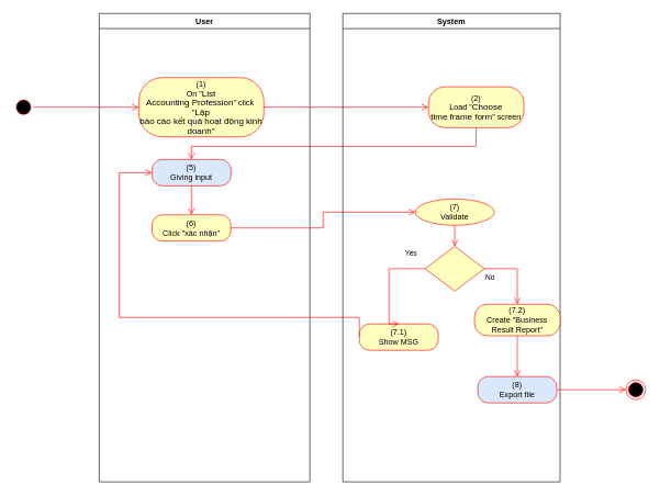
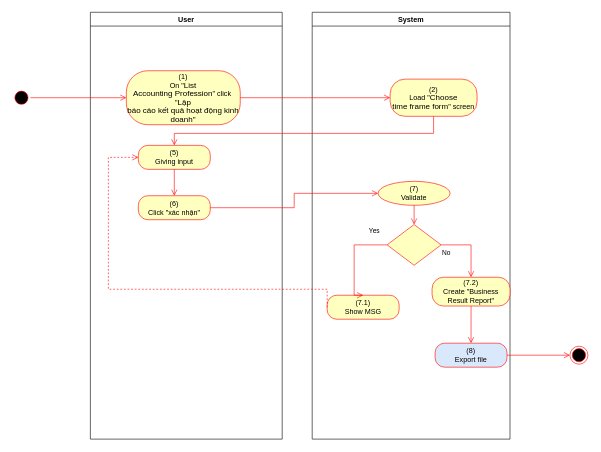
  <mxCell id="0" />
  <mxCell id="1" parent="0" />
  <mxCell id="2" value="User" style="swimlane;whiteSpace=wrap" vertex="1" parent="1"><mxGeometry x="150" y="20" width="320" height="712" as="geometry"><mxRectangle x="120" y="128" width="60" height="23" as="alternateBounds" /></mxGeometry></mxCell>
  <mxCell id="3" value="&lt;span&gt;(1)&lt;/span&gt;&lt;br style=&quot;padding: 0px ; margin: 0px&quot;&gt;&lt;span&gt;On &quot;&lt;/span&gt;&lt;span lang=&quot;EN-GB&quot; style=&quot;font-size: 10pt ; line-height: 107% ; font-family: &amp;#34;arial&amp;#34; , sans-serif&quot;&gt;List&lt;br&gt;Accounting Profession&lt;/span&gt;&lt;span&gt;&quot; click&amp;nbsp;&lt;/span&gt;&lt;br style=&quot;padding: 0px ; margin: 0px&quot;&gt;&lt;span&gt;&quot;&lt;/span&gt;&lt;span lang=&quot;EN-GB&quot; style=&quot;font-size: 10pt ; line-height: 107% ; font-family: &amp;#34;arial&amp;#34; , sans-serif&quot;&gt;Lập&lt;br&gt;báo cáo kết quả hoạt động kinh doanh&quot;&lt;br&gt;&lt;/span&gt;" style="rounded=1;whiteSpace=wrap;html=1;arcSize=40;fontColor=#000000;fillColor=#ffffc0;strokeColor=#ff0000;" vertex="1" parent="2"><mxGeometry x="60" y="97.5" width="190" height="90" as="geometry" /></mxCell>
- <mxCell id="4" value="(5)&lt;br&gt;Giving input" style="rounded=1;whiteSpace=wrap;html=1;arcSize=40;fontColor=#000000;fillColor=#dae8fc;strokeColor=#ff0000;" vertex="1" parent="2"><mxGeometry x="80" y="222" width="120" height="40" as="geometry" /></mxCell>
+ <mxCell id="4" value="(5)&lt;br&gt;Giving input" style="rounded=1;whiteSpace=wrap;html=1;arcSize=40;fontColor=#000000;fillColor=#ffffc0;strokeColor=#ff0000;" vertex="1" parent="2"><mxGeometry x="80" y="222" width="120" height="40" as="geometry" /></mxCell>
  <mxCell id="5" value="(6)&lt;br&gt;Click &quot;xác nhận&quot;" style="rounded=1;whiteSpace=wrap;html=1;arcSize=40;fontColor=#000000;fillColor=#ffffc0;strokeColor=#ff0000;" vertex="1" parent="2"><mxGeometry x="80" y="306" width="120" height="40" as="geometry" /></mxCell>
  <mxCell id="6" value="" style="edgeStyle=orthogonalEdgeStyle;html=1;verticalAlign=bottom;endArrow=open;endSize=8;strokeColor=#ff0000;rounded=0;entryX=0.5;entryY=0;entryDx=0;entryDy=0;exitX=0.5;exitY=1;exitDx=0;exitDy=0;" edge="1" parent="2" source="4" target="5"><mxGeometry relative="1" as="geometry"><mxPoint x="500" y="242" as="targetPoint" /><mxPoint x="290" y="242" as="sourcePoint" /></mxGeometry></mxCell>
  <mxCell id="7" value="System" style="swimlane;whiteSpace=wrap;startSize=23;" vertex="1" parent="1"><mxGeometry x="520" y="20" width="330" height="712" as="geometry" /></mxCell>
  <mxCell id="8" value="(2)&lt;br&gt;Load &quot;&lt;span lang=&quot;EN-GB&quot; style=&quot;font-size: 10pt ; line-height: 107% ; font-family: &amp;#34;arial&amp;#34; , sans-serif&quot;&gt;Choose&lt;br/&gt;time frame form&lt;/span&gt;&quot; screen" style="rounded=1;whiteSpace=wrap;html=1;arcSize=40;fontColor=#000000;fillColor=#ffffc0;strokeColor=#ff0000;" vertex="1" parent="7"><mxGeometry x="130" y="111.5" width="145" height="62" as="geometry" /></mxCell>
  <mxCell id="9" value="(7)&lt;br&gt;Validate" style="ellipse;whiteSpace=wrap;html=1;arcSize=40;fontColor=#000000;fillColor=#ffffc0;strokeColor=#ff0000;" vertex="1" parent="7"><mxGeometry x="110" y="282" width="120" height="40" as="geometry" /></mxCell>
  <mxCell id="10" value="" style="edgeStyle=orthogonalEdgeStyle;html=1;verticalAlign=bottom;endArrow=open;endSize=8;strokeColor=#ff0000;rounded=0;entryX=0.5;entryY=0;entryDx=0;entryDy=0;" edge="1" parent="7" source="9" target="11"><mxGeometry relative="1" as="geometry"><mxPoint x="165" y="442" as="targetPoint" /></mxGeometry></mxCell>
  <mxCell id="11" value="" style="rhombus;whiteSpace=wrap;html=1;fillColor=#ffffc0;strokeColor=#ff0000;" vertex="1" parent="7"><mxGeometry x="125" y="354" width="90" height="68" as="geometry" /></mxCell>
  <mxCell id="12" value="No" style="edgeStyle=orthogonalEdgeStyle;html=1;align=left;verticalAlign=top;endArrow=open;endSize=8;strokeColor=#ff0000;rounded=0;exitX=1;exitY=0.5;exitDx=0;exitDy=0;" edge="1" parent="7" source="11" target="13"><mxGeometry x="-1" relative="1" as="geometry"><mxPoint x="170" y="552" as="targetPoint" /></mxGeometry></mxCell>
  <mxCell id="13" value="(7.2)&lt;br&gt;Create &quot;Business Result Report&quot;" style="rounded=1;whiteSpace=wrap;html=1;arcSize=40;fontColor=#000000;fillColor=#ffffc0;strokeColor=#ff0000;" vertex="1" parent="7"><mxGeometry x="200" y="442" width="130" height="48" as="geometry" /></mxCell>
  <mxCell id="14" value="(8)&lt;br&gt;Export file" style="rounded=1;whiteSpace=wrap;html=1;arcSize=40;fontColor=#000000;fillColor=#dae8fc;strokeColor=#ff0000;" vertex="1" parent="7"><mxGeometry x="205" y="552" width="120" height="40" as="geometry" /></mxCell>
  <mxCell id="15" value="" style="edgeStyle=orthogonalEdgeStyle;html=1;verticalAlign=bottom;endArrow=open;endSize=8;strokeColor=#ff0000;rounded=0;exitX=0.5;exitY=1;exitDx=0;exitDy=0;entryX=0.5;entryY=0;entryDx=0;entryDy=0;" edge="1" parent="7" source="13" target="14"><mxGeometry relative="1" as="geometry"><mxPoint x="170" y="642" as="targetPoint" /></mxGeometry></mxCell>
  <mxCell id="16" value="(7.1)&lt;br&gt;Show MSG" style="rounded=1;whiteSpace=wrap;html=1;arcSize=40;fontColor=#000000;fillColor=#ffffc0;strokeColor=#ff0000;" vertex="1" parent="7"><mxGeometry x="25" y="472" width="120" height="40" as="geometry" /></mxCell>
  <mxCell id="17" value="Yes" style="edgeStyle=orthogonalEdgeStyle;html=1;align=left;verticalAlign=bottom;endArrow=open;endSize=8;strokeColor=#ff0000;rounded=0;entryX=0.5;entryY=0;entryDx=0;entryDy=0;exitX=0;exitY=0.5;exitDx=0;exitDy=0;" edge="1" parent="7" source="11" target="16"><mxGeometry x="-0.579" y="-14" relative="1" as="geometry"><mxPoint x="70" y="552" as="targetPoint" /><Array as="points"><mxPoint x="70" y="388" /></Array><mxPoint as="offset" /></mxGeometry></mxCell>
  <mxCell id="18" value="" style="ellipse;html=1;shape=startState;fillColor=#000000;strokeColor=#ff0000;" vertex="1" parent="1"><mxGeometry x="20" y="147.5" width="30" height="30" as="geometry" /></mxCell>
  <mxCell id="19" value="" style="edgeStyle=orthogonalEdgeStyle;html=1;verticalAlign=bottom;endArrow=open;endSize=8;strokeColor=#ff0000;rounded=0;entryX=0;entryY=0.5;entryDx=0;entryDy=0;" edge="1" parent="1" source="18" target="3"><mxGeometry relative="1" as="geometry"><mxPoint x="200" y="145" as="targetPoint" /></mxGeometry></mxCell>
  <mxCell id="20" value="" style="edgeStyle=orthogonalEdgeStyle;html=1;verticalAlign=bottom;endArrow=open;endSize=8;strokeColor=#ff0000;rounded=0;entryX=0;entryY=0.5;entryDx=0;entryDy=0;" edge="1" parent="1" source="3" target="8"><mxGeometry relative="1" as="geometry"><mxPoint x="600" y="163" as="targetPoint" /></mxGeometry></mxCell>
  <mxCell id="21" value="" style="edgeStyle=orthogonalEdgeStyle;html=1;verticalAlign=bottom;endArrow=open;endSize=8;strokeColor=#ff0000;rounded=0;entryX=0.5;entryY=0;entryDx=0;entryDy=0;" edge="1" parent="1" source="8" target="4"><mxGeometry relative="1" as="geometry"><mxPoint x="310" y="232" as="targetPoint" /><Array as="points"><mxPoint x="723" y="222" /><mxPoint x="290" y="222" /></Array></mxGeometry></mxCell>
  <mxCell id="22" value="" style="ellipse;html=1;shape=endState;fillColor=#000000;strokeColor=#ff0000;" vertex="1" parent="1"><mxGeometry x="950" y="577" width="30" height="30" as="geometry" /></mxCell>
  <mxCell id="23" value="" style="edgeStyle=orthogonalEdgeStyle;html=1;verticalAlign=bottom;endArrow=open;endSize=8;strokeColor=#ff0000;rounded=0;exitX=1;exitY=0.5;exitDx=0;exitDy=0;entryX=0;entryY=0.5;entryDx=0;entryDy=0;" edge="1" parent="1" source="14" target="22"><mxGeometry relative="1" as="geometry"><mxPoint x="820" y="652" as="targetPoint" /><mxPoint x="820" y="592" as="sourcePoint" /></mxGeometry></mxCell>
- <mxCell id="24" value="" style="edgeStyle=orthogonalEdgeStyle;html=1;verticalAlign=bottom;endArrow=open;endSize=8;strokeColor=#ff0000;rounded=0;exitX=0;exitY=0.5;exitDx=0;exitDy=0;entryX=0;entryY=0.5;entryDx=0;entryDy=0;" edge="1" parent="1" source="16" target="4"><mxGeometry relative="1" as="geometry"><mxPoint x="280" y="402" as="targetPoint" /><mxPoint x="360" y="272" as="sourcePoint" /><Array as="points"><mxPoint x="180" y="482" /><mxPoint x="180" y="262" /></Array></mxGeometry></mxCell>
+ <mxCell id="24" value="" style="edgeStyle=orthogonalEdgeStyle;html=1;verticalAlign=bottom;endArrow=open;endSize=8;strokeColor=#ff0000;rounded=0;exitX=0;exitY=0.5;exitDx=0;exitDy=0;entryX=0;entryY=0.5;entryDx=0;entryDy=0;dashed=1;" edge="1" parent="1" source="16" target="4"><mxGeometry relative="1" as="geometry"><mxPoint x="280" y="402" as="targetPoint" /><mxPoint x="360" y="272" as="sourcePoint" /><Array as="points"><mxPoint x="180" y="482" /><mxPoint x="180" y="262" /></Array></mxGeometry></mxCell>
  <mxCell id="25" value="" style="edgeStyle=orthogonalEdgeStyle;html=1;verticalAlign=bottom;endArrow=open;endSize=8;strokeColor=#ff0000;rounded=0;entryX=0;entryY=0.5;entryDx=0;entryDy=0;" edge="1" source="5" parent="1" target="9"><mxGeometry relative="1" as="geometry"><mxPoint x="290" y="426" as="targetPoint" /></mxGeometry></mxCell>
